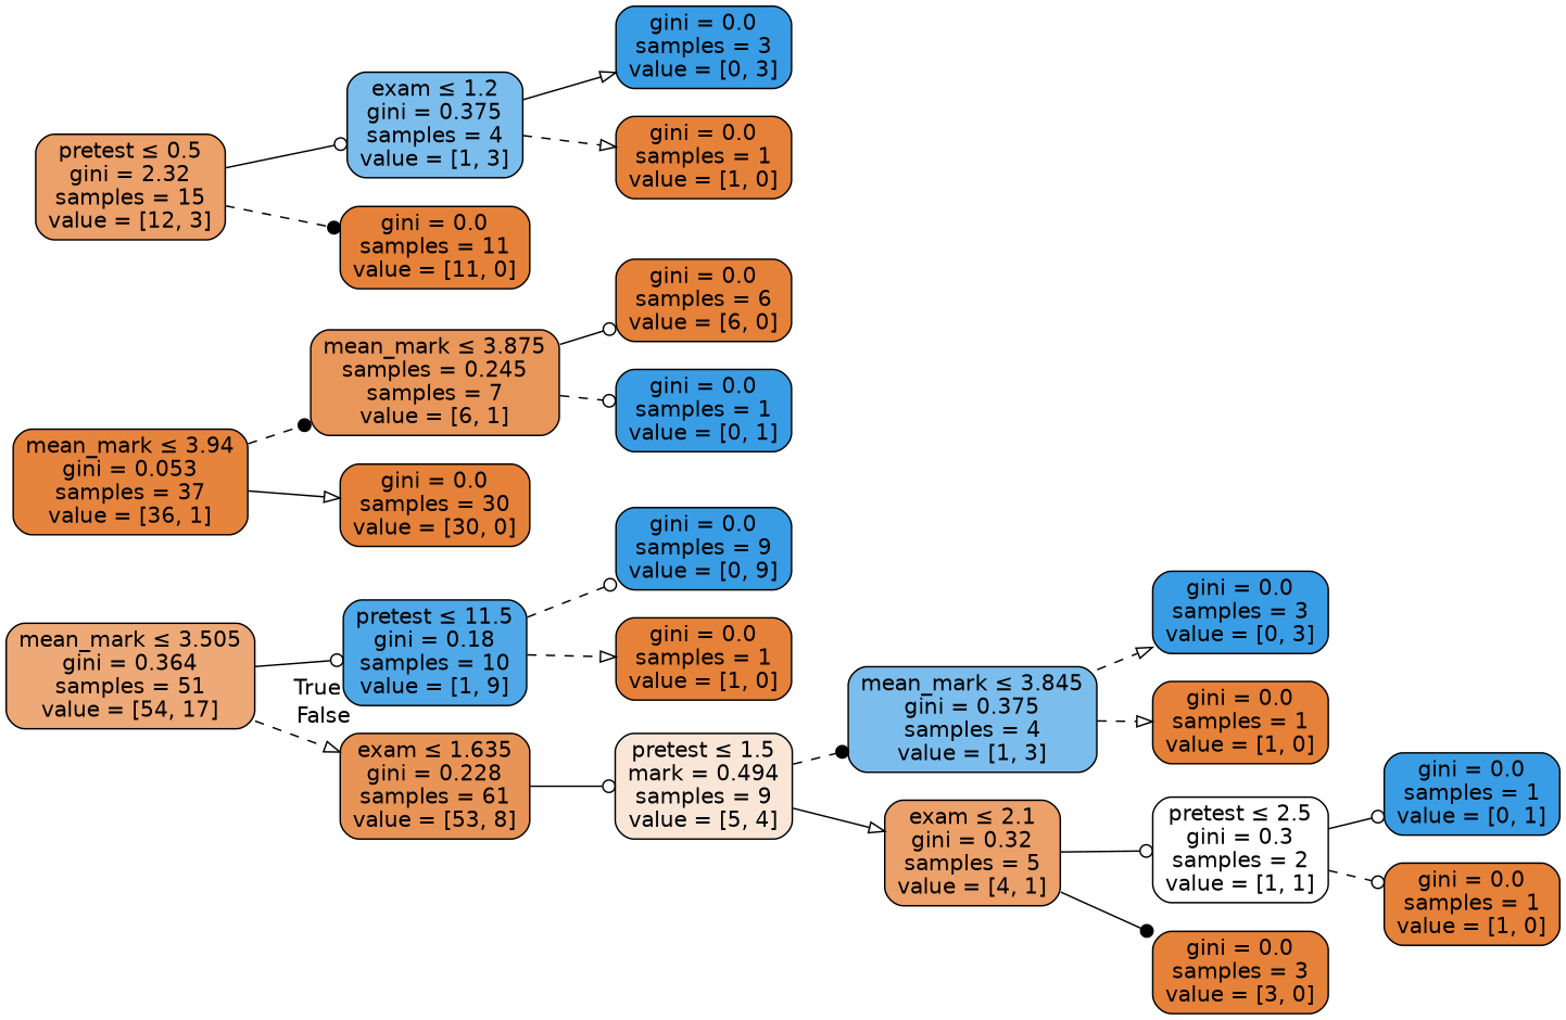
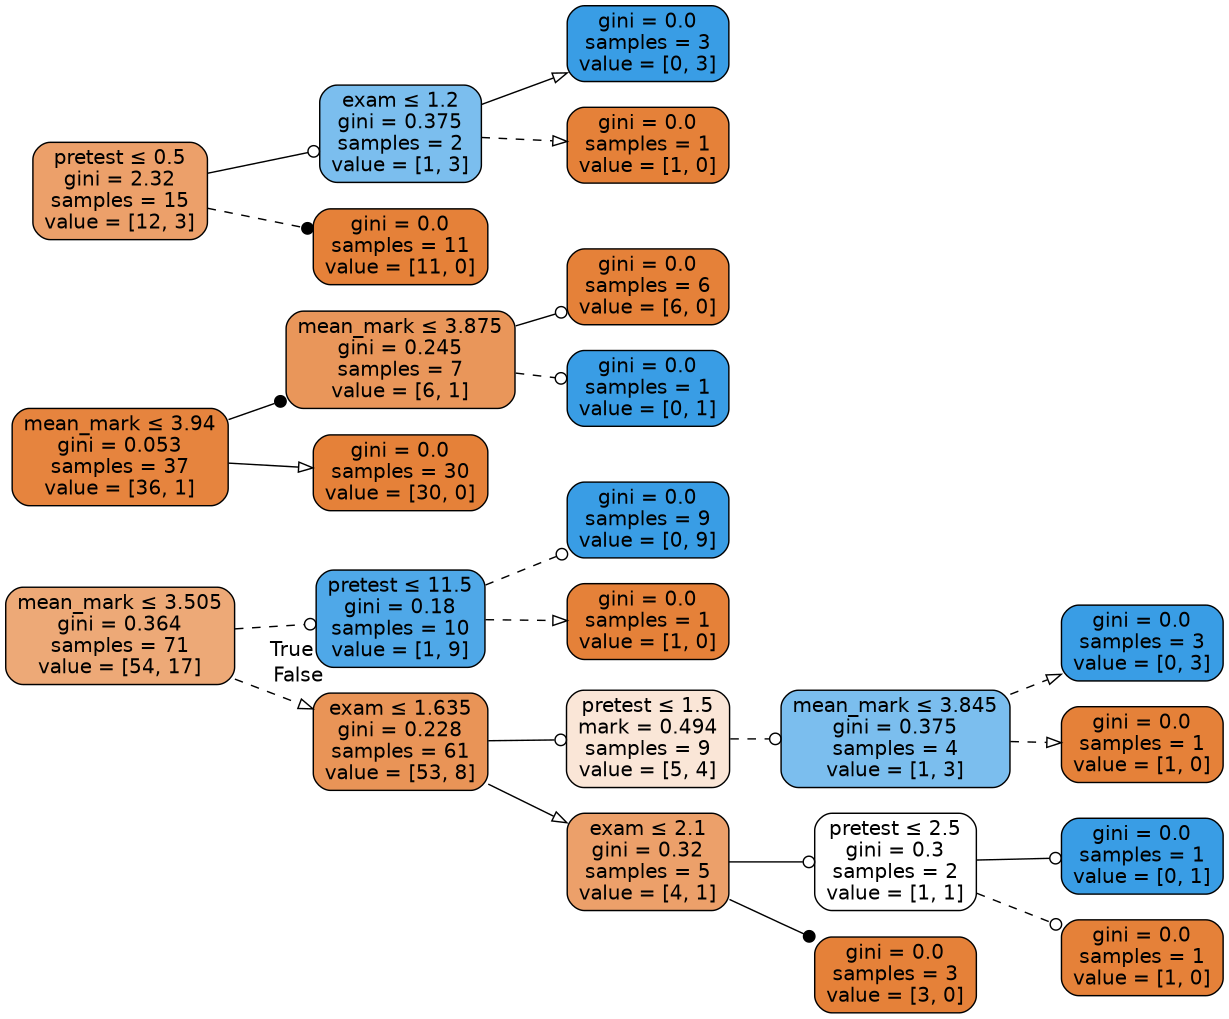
  digraph {
    rankdir=LR
    node [color=black fillcolor="#e58139" fontname=helvetica shape=box style="filled, rounded"]
    edge [arrowhead=odot fontname=helvetica style=dashed]
-   n1 [fillcolor="#eda977" label=<mean_mark &le; 3.505<br/>gini = 0.364<br/>samples = 51<br/>value = [54, 17]>]
+   n1 [fillcolor="#eda977" label=<mean_mark &le; 3.505<br/>gini = 0.364<br/>samples = 71<br/>value = [54, 17]>]
    n2 [fillcolor="#4fa8e8" label=<pretest &le; 11.5<br/>gini = 0.18<br/>samples = 10<br/>value = [1, 9]>]
    n3 [fillcolor="#e99457" label=<exam &le; 1.635<br/>gini = 0.228<br/>samples = 61<br/>value = [53, 8]>]
    n4 [fillcolor="#399de5" label=<gini = 0.0<br/>samples = 9<br/>value = [0, 9]>]
    n5 [label=<gini = 0.0<br/>samples = 1<br/>value = [1, 0]>]
    n6 [fillcolor="#fae6d7" label=<pretest &le; 1.5<br/>mark = 0.494<br/>samples = 9<br/>value = [5, 4]>]
    n7 [fillcolor="#7bbeee" label=<mean_mark &le; 3.845<br/>gini = 0.375<br/>samples = 4<br/>value = [1, 3]>]
    n8 [fillcolor="#eca06a" label=<exam &le; 2.1<br/>gini = 0.32<br/>samples = 5<br/>value = [4, 1]>]
    n9 [fillcolor="#e6843e" label=<mean_mark &le; 3.94<br/>gini = 0.053<br/>samples = 37<br/>value = [36, 1]>]
-   n10 [fillcolor="#e9965a" label=<mean_mark &le; 3.875<br/>samples = 0.245<br/>samples = 7<br/>value = [6, 1]>]
+   n10 [fillcolor="#e9965a" label=<mean_mark &le; 3.875<br/>gini = 0.245<br/>samples = 7<br/>value = [6, 1]>]
    n11 [label=<gini = 0.0<br/>samples = 30<br/>value = [30, 0]>]
    n12 [fillcolor="#eca06a" label=<pretest &le; 0.5<br/>gini = 2.32<br/>samples = 15<br/>value = [12, 3]>]
-   n13 [fillcolor="#7bbeee" label=<exam &le; 1.2<br/>gini = 0.375<br/>samples = 4<br/>value = [1, 3]>]
+   n13 [fillcolor="#7bbeee" label=<exam &le; 1.2<br/>gini = 0.375<br/>samples = 2<br/>value = [1, 3]>]
    n14 [label=<gini = 0.0<br/>samples = 11<br/>value = [11, 0]>]
    n15 [label=<gini = 0.0<br/>samples = 6<br/>value = [6, 0]>]
    n16 [fillcolor="#399de5" label=<gini = 0.0<br/>samples = 1<br/>value = [0, 1]>]
    n17 [fillcolor="#399de5" label=<gini = 0.0<br/>samples = 3<br/>value = [0, 3]>]
    n18 [label=<gini = 0.0<br/>samples = 1<br/>value = [1, 0]>]
    n19 [fillcolor="#399de5" label=<gini = 0.0<br/>samples = 3<br/>value = [0, 3]>]
    n20 [label=<gini = 0.0<br/>samples = 1<br/>value = [1, 0]>]
    n21 [fillcolor="#ffffff" label=<pretest &le; 2.5<br/>gini = 0.3<br/>samples = 2<br/>value = [1, 1]>]
    n22 [label=<gini = 0.0<br/>samples = 3<br/>value = [3, 0]>]
    n23 [fillcolor="#399de5" label=<gini = 0.0<br/>samples = 1<br/>value = [0, 1]>]
    n24 [label=<gini = 0.0<br/>samples = 1<br/>value = [1, 0]>]
-   n1 -> n2 [headlabel=True labelangle=45 labeldistance=2.5 style=solid]
+   n1 -> n2 [headlabel=True labelangle=45 labeldistance=2.5]
    n1 -> n3 [arrowhead=onormal headlabel=False labelangle=-45 labeldistance=2.5]
    n2 -> n4
    n2 -> n5 [arrowhead=onormal]
    n3 -> n6 [style=solid]
-   n6 -> n7 [arrowhead=dot]
-   n6 -> n8 [arrowhead=onormal style=solid]
+   n6 -> n7
+   n3 -> n8 [arrowhead=onormal style=solid]
    n7 -> n19 [arrowhead=onormal]
    n7 -> n20 [arrowhead=onormal]
    n8 -> n21 [style=solid]
    n8 -> n22 [arrowhead=dot style=solid]
-   n9 -> n10 [arrowhead=dot]
+   n9 -> n10 [arrowhead=dot style=solid]
    n9 -> n11 [arrowhead=onormal style=solid]
    n10 -> n15 [style=solid]
    n10 -> n16
    n12 -> n13 [style=solid]
    n12 -> n14 [arrowhead=dot]
    n13 -> n17 [arrowhead=onormal style=solid]
    n13 -> n18 [arrowhead=onormal]
    n21 -> n23 [style=solid]
    n21 -> n24
  }
